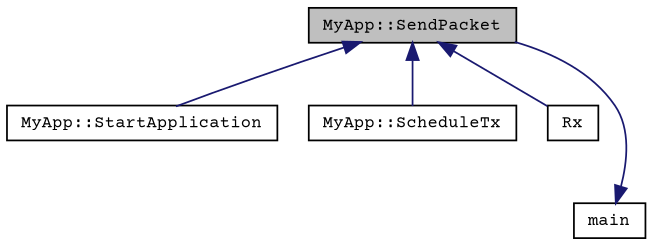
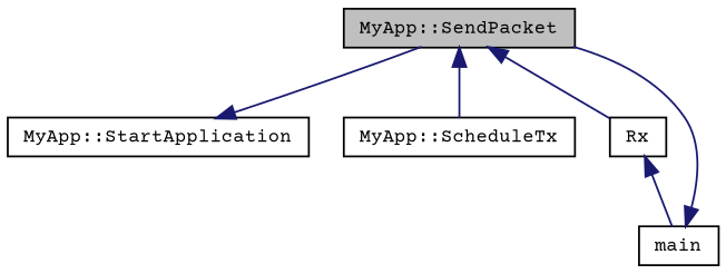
  digraph {
    fontname="Courier Prime"
    rankdir=TB
    node [color=black fillcolor=white fontname="Courier Prime" fontsize=10 shape=record style=filled]
    edge [color=midnightblue dir=back fontname="Courier Prime" fontsize=10 labelfontname=Helvetica labelfontsize=10 style=solid]
    n1 [fillcolor=grey75 fontcolor=black height=0.2 label="MyApp::SendPacket" width=0.4]
    n2 [height=0.2 label="MyApp::StartApplication" width=0.4]
    n3 [height=0.2 label="MyApp::ScheduleTx" width=0.4]
    n4 [height=0.2 label=Rx width=0.4]
    n5 [height=0.2 label=main width=0.4]
-   n1 -> n2
+   n2 -> n1
    n1 -> n3
    n1 -> n4
+   n4 -> n5
    n5 -> n1
  }
